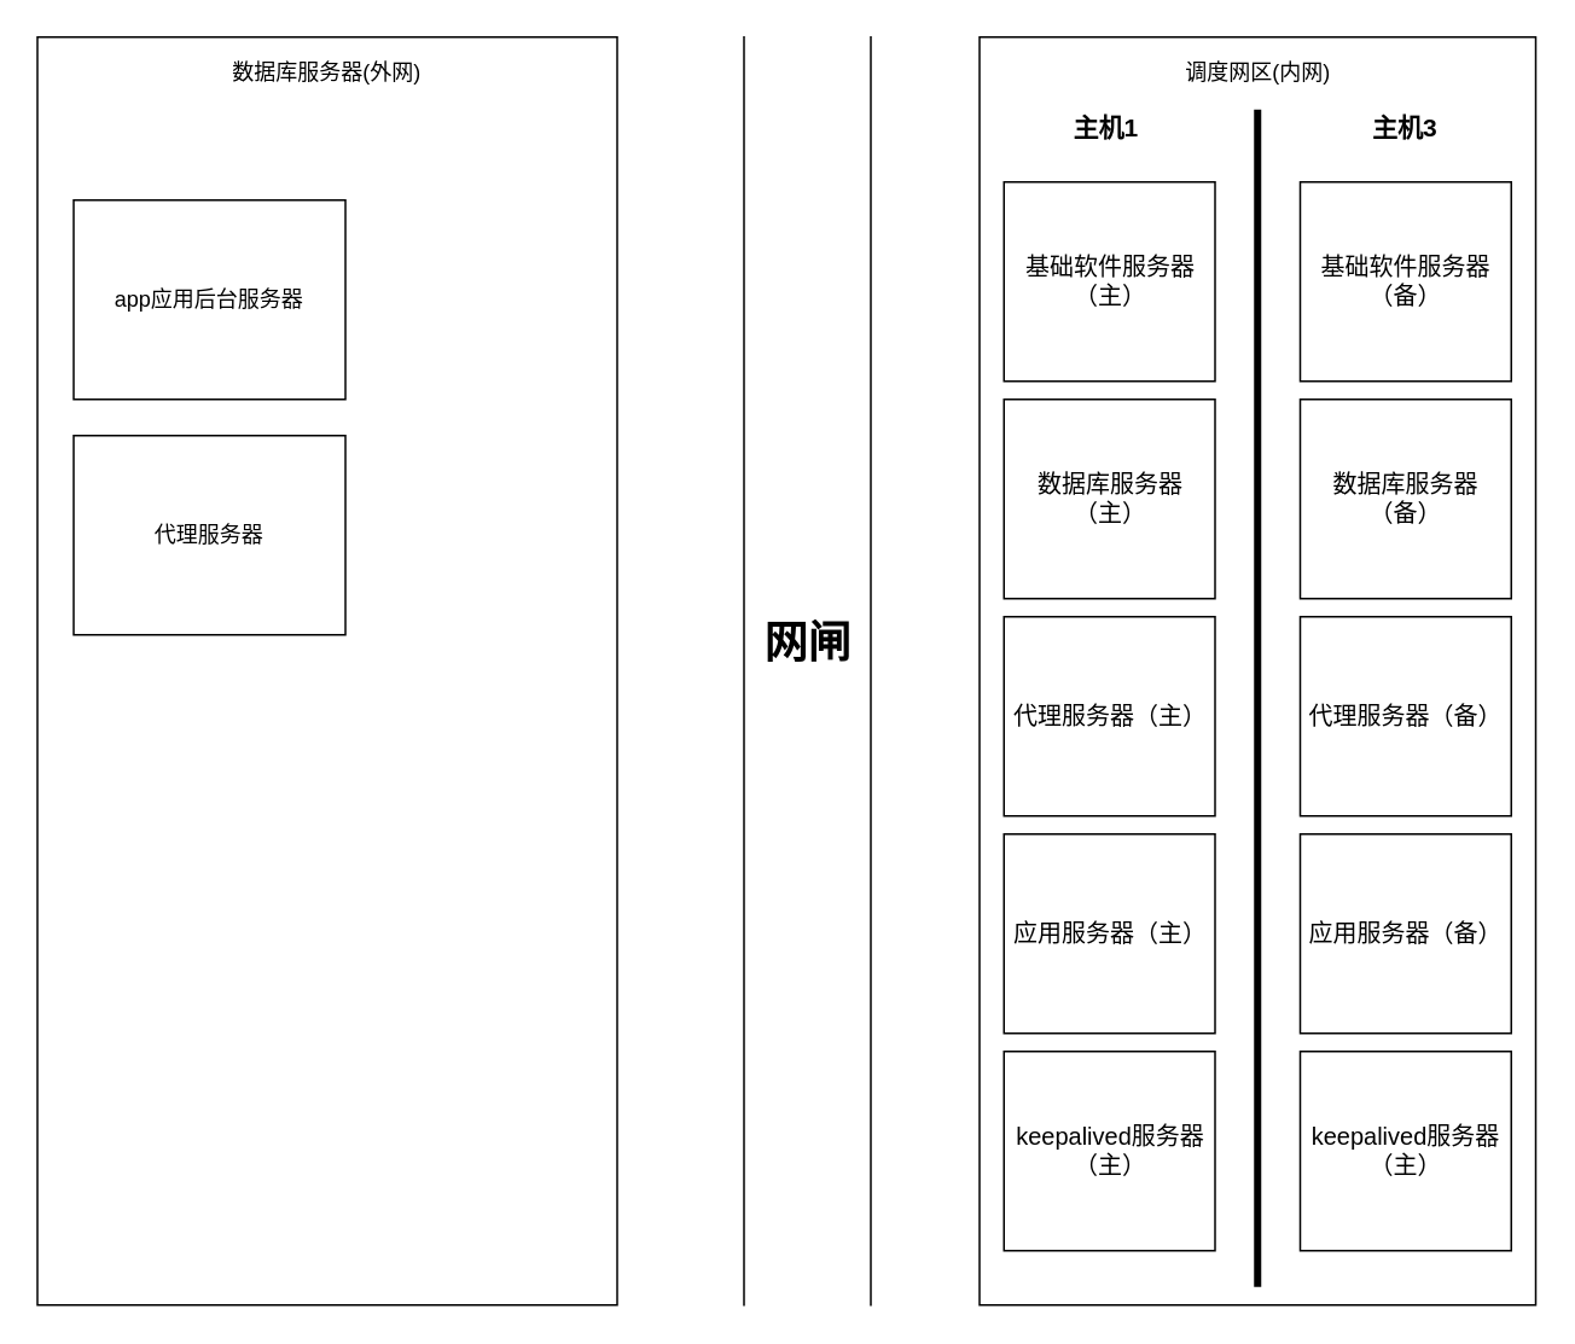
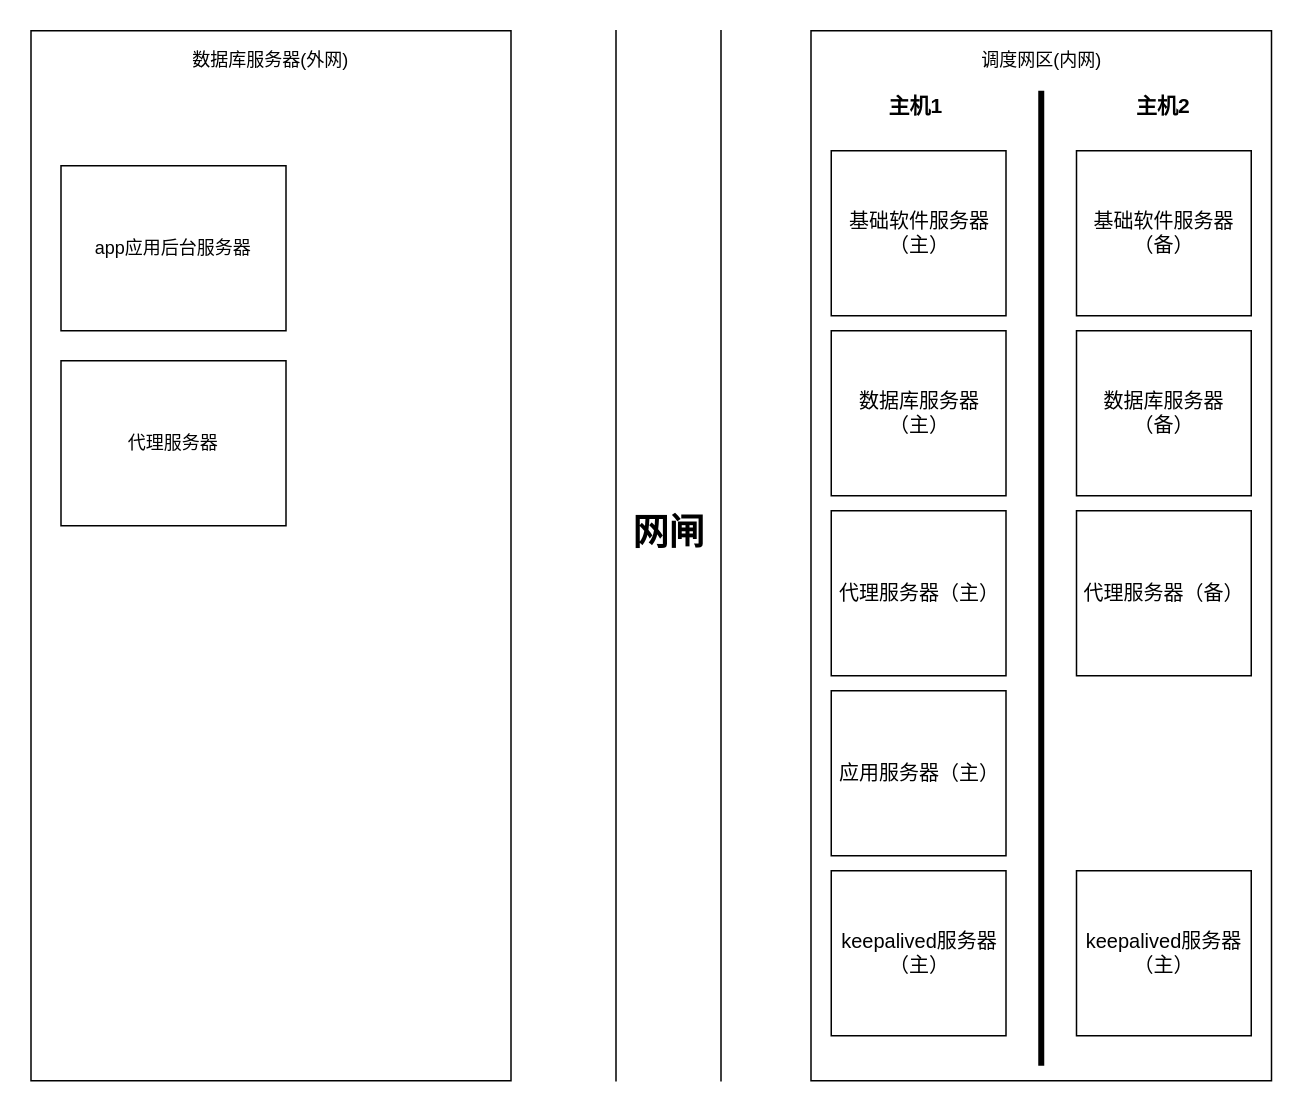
  <mxCell id="0" />
  <mxCell id="1" parent="0" />
  <mxCell id="2" value="" style="shape=partialRectangle;whiteSpace=wrap;html=1;top=0;bottom=0;fillColor=none;" parent="1" vertex="1"><mxGeometry x="410" y="20" width="70" height="700" as="geometry" /></mxCell>
  <mxCell id="3" value="" style="rounded=0;whiteSpace=wrap;html=1;" parent="1" vertex="1"><mxGeometry y="20" width="320" height="700" as="geometry" x="20" /></mxCell>
  <mxCell id="4" value="" style="rounded=0;whiteSpace=wrap;html=1;" parent="1" vertex="1"><mxGeometry x="540" y="20" width="307" height="700" as="geometry" /></mxCell>
  <mxCell id="5" value="网闸" style="text;strokeColor=none;fillColor=none;html=1;fontSize=24;fontStyle=1;verticalAlign=middle;align=center;" parent="1" vertex="1"><mxGeometry x="390" y="200" width="110" height="310" as="geometry" /></mxCell>
  <mxCell id="6" value="数据库服务器(外网)" style="text;html=1;strokeColor=none;fillColor=none;align=center;verticalAlign=middle;whiteSpace=wrap;rounded=0;" parent="1" vertex="1"><mxGeometry x="80" y="20" width="200" height="40" as="geometry" /></mxCell>
  <mxCell id="7" value="调度网区(内网)" style="text;html=1;strokeColor=none;fillColor=none;align=center;verticalAlign=middle;whiteSpace=wrap;rounded=0;" parent="1" vertex="1"><mxGeometry x="593.5" y="20" width="200" height="40" as="geometry" /></mxCell>
  <mxCell id="8" value="app应用后台服务器" style="rounded=0;whiteSpace=wrap;html=1;" parent="1" vertex="1"><mxGeometry x="40" y="110" width="150" height="110" as="geometry" /></mxCell>
  <mxCell id="9" value="&lt;span style=&quot;font-family: &amp;#34;arial&amp;#34; ; font-size: 13.333px ; text-align: left ; background-color: rgb(255 , 255 , 255)&quot;&gt;基础软件服务器（主）&lt;/span&gt;" style="rounded=0;whiteSpace=wrap;html=1;" parent="1" vertex="1"><mxGeometry x="553.5" y="100" width="116.5" height="110" as="geometry" /></mxCell>
  <mxCell id="10" value="&lt;span style=&quot;font-family: &amp;#34;arial&amp;#34; ; font-size: 13.333px ; text-align: left ; background-color: rgb(255 , 255 , 255)&quot;&gt;基础软件服务器&lt;br&gt;（备）&lt;br&gt;&lt;/span&gt;" style="rounded=0;whiteSpace=wrap;html=1;" parent="1" vertex="1"><mxGeometry x="717" y="100" width="116.5" height="110" as="geometry" /></mxCell>
  <mxCell id="11" value="代理服务器" style="rounded=0;whiteSpace=wrap;html=1;" parent="1" vertex="1"><mxGeometry x="40" y="240" width="150" height="110" as="geometry" /></mxCell>
  <mxCell id="12" value="&lt;span style=&quot;font-family: &amp;#34;arial&amp;#34; ; font-size: 13.333px ; text-align: left ; background-color: rgb(255 , 255 , 255)&quot;&gt;数据库服务器&lt;/span&gt;&lt;span style=&quot;font-family: &amp;#34;arial&amp;#34; ; font-size: 13.333px ; text-align: left ; background-color: rgb(255 , 255 , 255)&quot;&gt;（主）&lt;/span&gt;" style="rounded=0;whiteSpace=wrap;html=1;" parent="1" vertex="1"><mxGeometry x="553.5" y="220" width="116.5" height="110" as="geometry" /></mxCell>
  <mxCell id="13" value="&lt;span style=&quot;font-family: &amp;#34;arial&amp;#34; ; font-size: 13.333px ; text-align: left ; background-color: rgb(255 , 255 , 255)&quot;&gt;数据库服务器&lt;/span&gt;&lt;span style=&quot;font-family: &amp;#34;arial&amp;#34; ; font-size: 13.333px ; text-align: left ; background-color: rgb(255 , 255 , 255)&quot;&gt;（备）&lt;/span&gt;" style="rounded=0;whiteSpace=wrap;html=1;" parent="1" vertex="1"><mxGeometry x="717" y="220" width="116.5" height="110" as="geometry" /></mxCell>
  <mxCell id="14" value="&lt;span style=&quot;font-family: &amp;#34;arial&amp;#34; ; font-size: 13.333px ; text-align: left ; background-color: rgb(255 , 255 , 255)&quot;&gt;代理服务器&lt;/span&gt;&lt;span style=&quot;font-family: &amp;#34;arial&amp;#34; ; font-size: 13.333px ; text-align: left ; background-color: rgb(255 , 255 , 255)&quot;&gt;（主）&lt;/span&gt;" style="rounded=0;whiteSpace=wrap;html=1;" parent="1" vertex="1"><mxGeometry x="553.5" y="340" width="116.5" height="110" as="geometry" /></mxCell>
  <mxCell id="15" value="&lt;span style=&quot;font-family: &amp;#34;arial&amp;#34; ; font-size: 13.333px ; text-align: left ; background-color: rgb(255 , 255 , 255)&quot;&gt;代理服务器&lt;/span&gt;&lt;span style=&quot;font-family: &amp;#34;arial&amp;#34; ; font-size: 13.333px ; text-align: left ; background-color: rgb(255 , 255 , 255)&quot;&gt;（备）&lt;/span&gt;" style="rounded=0;whiteSpace=wrap;html=1;" parent="1" vertex="1"><mxGeometry x="717" y="340" width="116.5" height="110" as="geometry" /></mxCell>
  <mxCell id="16" value="&lt;span style=&quot;font-family: &amp;#34;arial&amp;#34; ; font-size: 13.333px ; text-align: left ; background-color: rgb(255 , 255 , 255)&quot;&gt;应用服务器&lt;/span&gt;&lt;span style=&quot;font-family: &amp;#34;arial&amp;#34; ; font-size: 13.333px ; text-align: left ; background-color: rgb(255 , 255 , 255)&quot;&gt;（主）&lt;/span&gt;" style="rounded=0;whiteSpace=wrap;html=1;" parent="1" vertex="1"><mxGeometry x="553.5" y="460" width="116.5" height="110" as="geometry" /></mxCell>
- <mxCell id="17" value="&lt;span style=&quot;font-family: &amp;#34;arial&amp;#34; ; font-size: 13.333px ; text-align: left ; background-color: rgb(255 , 255 , 255)&quot;&gt;应用服务器&lt;/span&gt;&lt;span style=&quot;font-family: &amp;#34;arial&amp;#34; ; font-size: 13.333px ; text-align: left ; background-color: rgb(255 , 255 , 255)&quot;&gt;（备）&lt;/span&gt;" style="rounded=0;whiteSpace=wrap;html=1;" parent="1" vertex="1"><mxGeometry x="717" y="460" width="116.5" height="110" as="geometry" /></mxCell>
  <mxCell id="18" value="&lt;span style=&quot;font-family: &amp;#34;arial&amp;#34; ; font-size: 13.333px ; text-align: left ; background-color: rgb(255 , 255 , 255)&quot;&gt;keepalived服务器&lt;/span&gt;&lt;span style=&quot;font-family: &amp;#34;arial&amp;#34; ; font-size: 13.333px ; text-align: left ; background-color: rgb(255 , 255 , 255)&quot;&gt;（主）&lt;/span&gt;" style="rounded=0;whiteSpace=wrap;html=1;" parent="1" vertex="1"><mxGeometry x="553.5" y="580" width="116.5" height="110" as="geometry" /></mxCell>
  <mxCell id="19" value="&lt;span style=&quot;font-family: &amp;#34;arial&amp;#34; ; font-size: 13.333px ; text-align: left ; background-color: rgb(255 , 255 , 255)&quot;&gt;keepalived服务器&lt;/span&gt;&lt;span style=&quot;font-family: &amp;#34;arial&amp;#34; ; font-size: 13.333px ; text-align: left ; background-color: rgb(255 , 255 , 255)&quot;&gt;（主）&lt;/span&gt;" style="rounded=0;whiteSpace=wrap;html=1;" parent="1" vertex="1"><mxGeometry x="717" y="580" width="116.5" height="110" as="geometry" /></mxCell>
  <mxCell id="20" value="" style="line;strokeWidth=4;direction=south;html=1;perimeter=backbonePerimeter;points=[];outlineConnect=0;" parent="1" vertex="1"><mxGeometry x="688.5" y="60" width="10" height="650" as="geometry" /></mxCell>
  <mxCell id="21" value="&lt;b&gt;&lt;font style=&quot;font-size: 14px&quot;&gt;主机1&lt;/font&gt;&lt;/b&gt;" style="text;html=1;strokeColor=none;fillColor=none;align=center;verticalAlign=middle;whiteSpace=wrap;rounded=0;" parent="1" vertex="1"><mxGeometry x="570" y="50" width="80" height="40" as="geometry" /></mxCell>
- <mxCell id="22" value="&lt;b&gt;&lt;font style=&quot;font-size: 14px&quot;&gt;主机3&lt;/font&gt;&lt;/b&gt;" style="text;html=1;strokeColor=none;fillColor=none;align=center;verticalAlign=middle;whiteSpace=wrap;rounded=0;" parent="1" vertex="1"><mxGeometry x="735.25" y="50" width="80" height="40" as="geometry" /></mxCell>
+ <mxCell id="22" value="&lt;b&gt;&lt;font style=&quot;font-size: 14px&quot;&gt;主机2&lt;/font&gt;&lt;/b&gt;" style="text;html=1;strokeColor=none;fillColor=none;align=center;verticalAlign=middle;whiteSpace=wrap;rounded=0;" parent="1" vertex="1"><mxGeometry x="735.25" y="50" width="80" height="40" as="geometry" /></mxCell>
